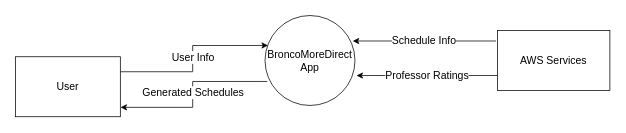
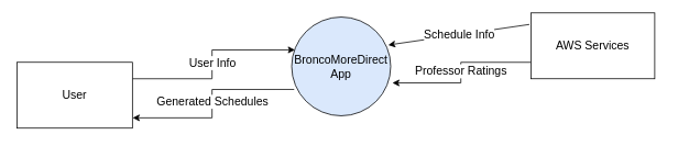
  <mxCell id="0" />
  <mxCell id="1" parent="0" />
  <mxCell id="2" value="&lt;font style=&quot;font-size: 14px&quot;&gt;Generated Schedules&lt;/font&gt;" style="edgeStyle=orthogonalEdgeStyle;rounded=0;orthogonalLoop=1;jettySize=auto;html=1;exitX=0.025;exitY=0.733;exitDx=0;exitDy=0;entryX=1.002;entryY=0.844;entryDx=0;entryDy=0;entryPerimeter=0;exitPerimeter=0;" parent="1" source="3" target="8" edge="1"><mxGeometry relative="1" as="geometry" /></mxCell>
- <mxCell id="3" value="&lt;font style=&quot;font-size: 14px&quot;&gt;BroncoMoreDirect&lt;br&gt;App&lt;/font&gt;" style="ellipse;whiteSpace=wrap;html=1;aspect=fixed;" parent="1" vertex="1"><mxGeometry x="353" y="20" width="120" height="120" as="geometry" /></mxCell>
+ <mxCell id="3" value="&lt;font style=&quot;font-size: 14px&quot;&gt;BroncoMoreDirect&lt;br&gt;App&lt;/font&gt;" style="ellipse;whiteSpace=wrap;html=1;aspect=fixed;fillColor=#dae8fc;" parent="1" vertex="1"><mxGeometry x="353" y="20" width="120" height="120" as="geometry" /></mxCell>
  <mxCell id="4" value="&lt;font style=&quot;font-size: 14px&quot;&gt;Professor Ratings&lt;/font&gt;" style="edgeStyle=orthogonalEdgeStyle;rounded=0;orthogonalLoop=1;jettySize=auto;html=1;exitX=0;exitY=0.75;exitDx=0;exitDy=0;entryX=1.017;entryY=0.667;entryDx=0;entryDy=0;entryPerimeter=0;" parent="1" source="5" target="3" edge="1"><mxGeometry relative="1" as="geometry" /></mxCell>
- <mxCell id="5" value="&lt;font style=&quot;font-size: 14px&quot;&gt;AWS Services&lt;/font&gt;" style="rounded=0;whiteSpace=wrap;html=1;" parent="1" vertex="1"><mxGeometry x="663" y="40" width="150" height="80" as="geometry" /></mxCell>
+ <mxCell id="5" value="&lt;font style=&quot;font-size: 14px&quot;&gt;AWS Services&lt;/font&gt;" style="rounded=0;whiteSpace=wrap;html=1;" parent="1" vertex="1"><mxGeometry x="643" y="15" width="150" height="80" as="geometry" /></mxCell>
  <mxCell id="6" value="&lt;font style=&quot;font-size: 14px&quot;&gt;Schedule Info&lt;/font&gt;" style="endArrow=classic;html=1;rounded=0;exitX=-0.013;exitY=0.175;exitDx=0;exitDy=0;exitPerimeter=0;" parent="1" source="5" edge="1"><mxGeometry width="50" height="50" relative="1" as="geometry"><mxPoint x="623" y="130" as="sourcePoint" /><mxPoint x="470" y="54" as="targetPoint" /></mxGeometry></mxCell>
  <mxCell id="7" value="&lt;font style=&quot;font-size: 14px&quot;&gt;User Info&lt;/font&gt;" style="edgeStyle=orthogonalEdgeStyle;rounded=0;orthogonalLoop=1;jettySize=auto;html=1;exitX=1;exitY=0.25;exitDx=0;exitDy=0;entryX=0.033;entryY=0.333;entryDx=0;entryDy=0;entryPerimeter=0;" parent="1" source="8" target="3" edge="1"><mxGeometry relative="1" as="geometry" /></mxCell>
  <mxCell id="8" value="&lt;font style=&quot;font-size: 14px&quot;&gt;User&lt;/font&gt;" style="rounded=0;whiteSpace=wrap;html=1;" parent="1" vertex="1"><mxGeometry x="20" y="75" width="140" height="80" as="geometry" /></mxCell>
